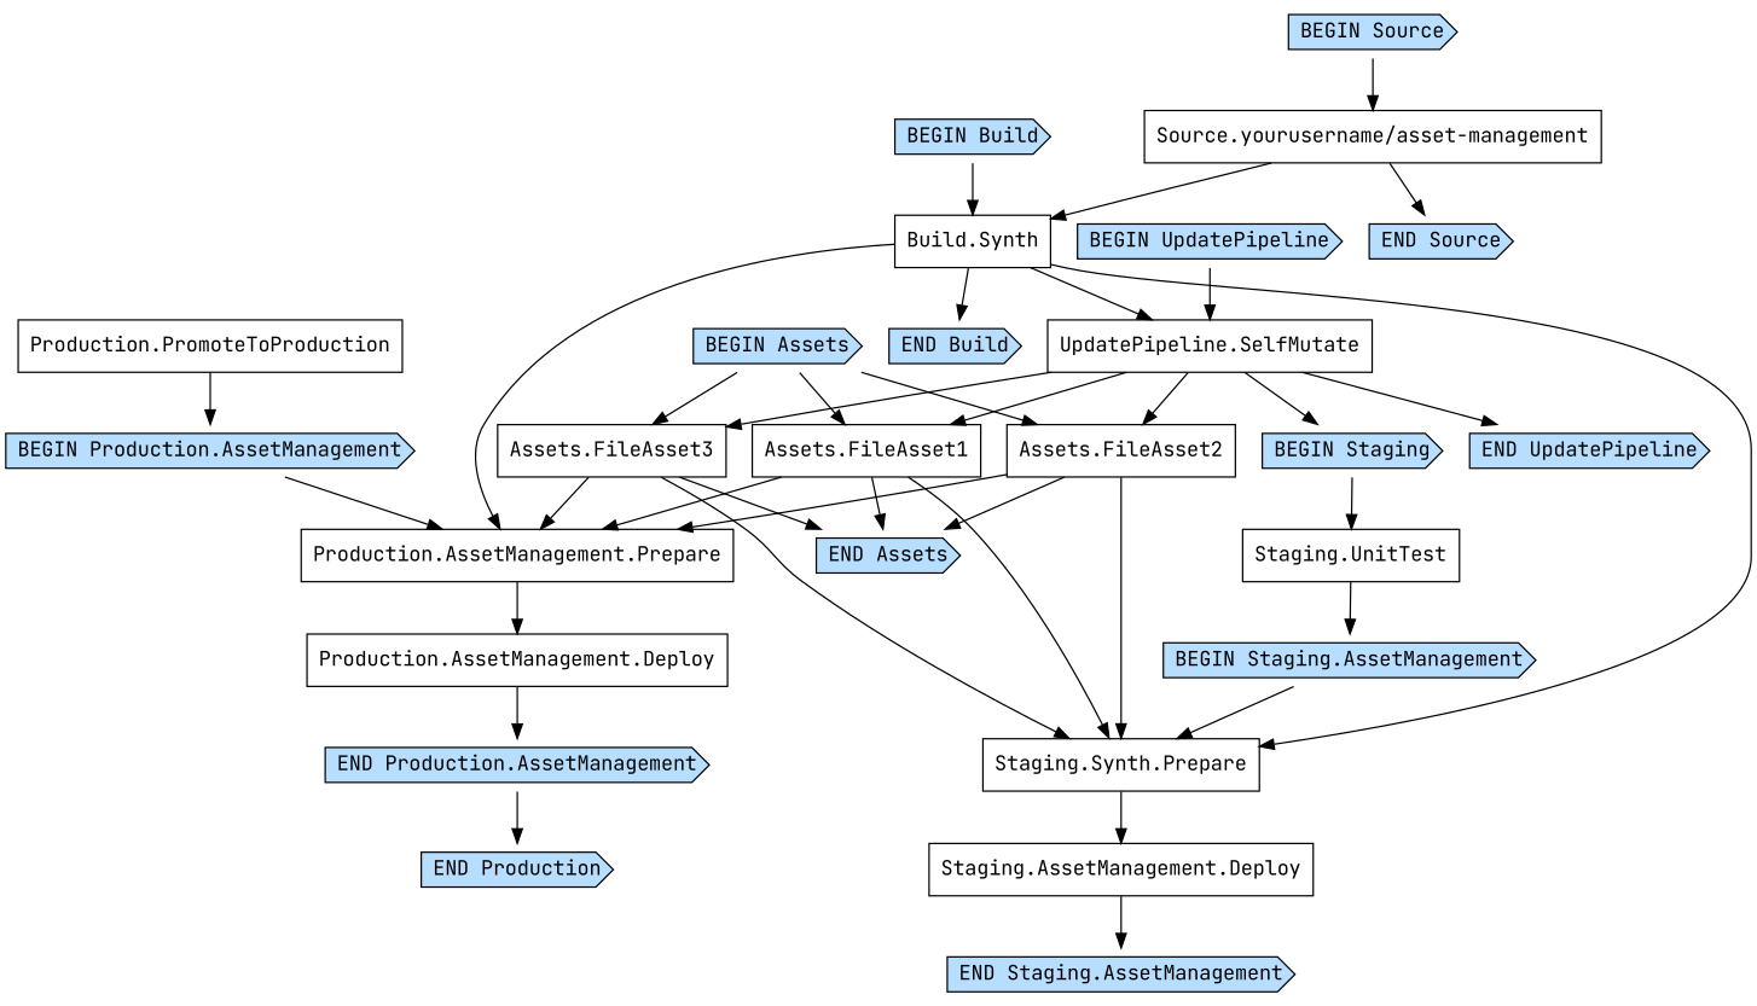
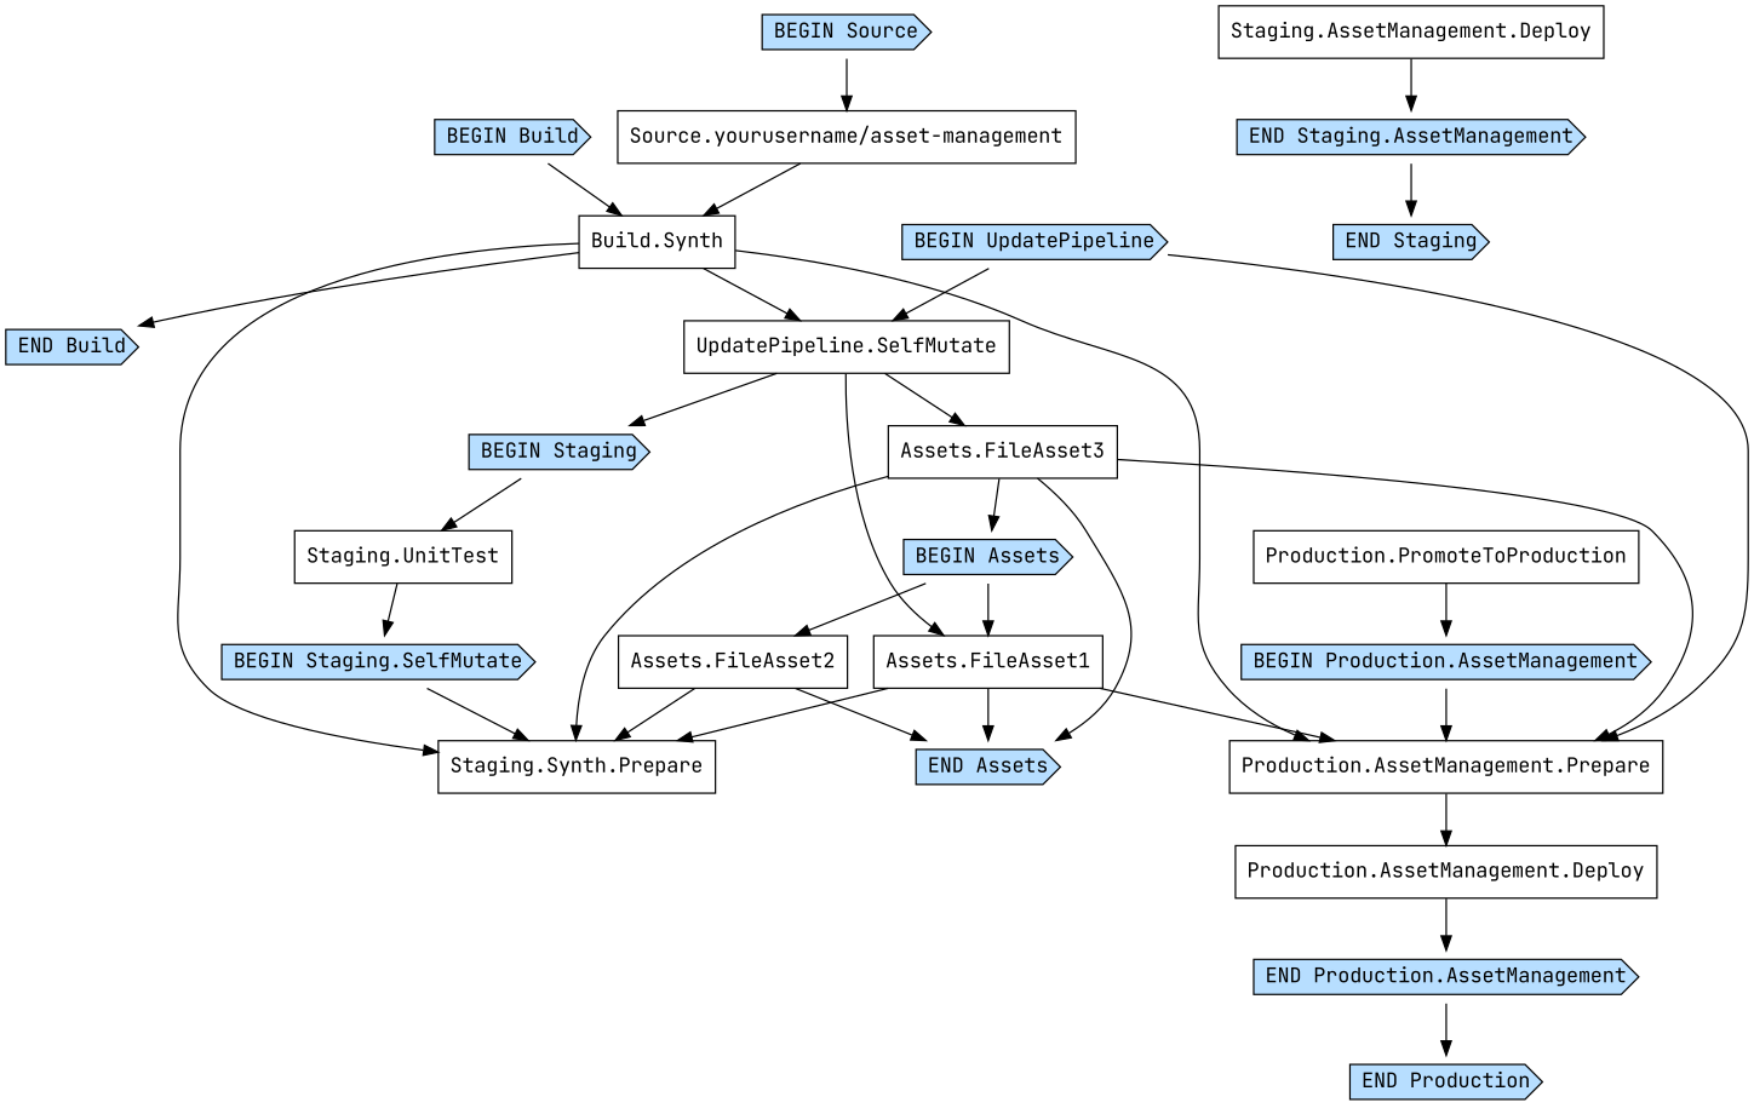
  digraph {
    fontname="JetBrains Mono"
    node [fontname="JetBrains Mono" shape=cds fillcolor="#b7deff" style=filled]
    edge [fontname="JetBrains Mono"]
    "Build.Synth" [shape=box fillcolor="" style=""]
    "BEGIN Build"
    "END Build"
    "UpdatePipeline.SelfMutate" [shape=box fillcolor="" style=""]
    n5 [label="Staging.Synth.Prepare" shape=box fillcolor="" style=""]
    "Production.AssetManagement.Prepare" [shape=box fillcolor="" style=""]
-   "END UpdatePipeline"
    "Assets.FileAsset1" [shape=box fillcolor="" style=""]
    "Assets.FileAsset2" [shape=box fillcolor="" style=""]
    "Assets.FileAsset3" [shape=box fillcolor="" style=""]
    "BEGIN Staging"
    "Staging.AssetManagement.Deploy" [shape=box fillcolor="" style=""]
    "Production.AssetManagement.Deploy" [shape=box fillcolor="" style=""]
    "Source.yourusername/asset-management" [shape=box fillcolor="" style=""]
-   "END Source"
    "BEGIN UpdatePipeline"
    "END Assets"
    "Staging.UnitTest" [shape=box fillcolor="" style=""]
    "BEGIN Assets"
-   "BEGIN Staging.AssetManagement"
+   "BEGIN Staging.AssetManagement" [label="BEGIN Staging.SelfMutate"]
    "END Staging.AssetManagement"
+   "END Staging"
    "Production.PromoteToProduction" [shape=box fillcolor="" style=""]
    "BEGIN Production.AssetManagement"
    "END Production.AssetManagement"
    "END Production"
    "BEGIN Source"
    "Build.Synth" -> "END Build"
    "Build.Synth" -> "UpdatePipeline.SelfMutate"
    "Build.Synth" -> n5
    "Build.Synth" -> "Production.AssetManagement.Prepare"
    "BEGIN Build" -> "Build.Synth"
-   "UpdatePipeline.SelfMutate" -> "END UpdatePipeline"
    "UpdatePipeline.SelfMutate" -> "Assets.FileAsset1"
-   "UpdatePipeline.SelfMutate" -> "Assets.FileAsset2"
    "UpdatePipeline.SelfMutate" -> "Assets.FileAsset3"
    "UpdatePipeline.SelfMutate" -> "BEGIN Staging"
-   n5 -> "Staging.AssetManagement.Deploy"
    "Production.AssetManagement.Prepare" -> "Production.AssetManagement.Deploy"
    "Assets.FileAsset1" -> n5
    "Assets.FileAsset1" -> "Production.AssetManagement.Prepare"
    "Assets.FileAsset1" -> "END Assets"
    "Assets.FileAsset2" -> n5
-   "Assets.FileAsset2" -> "Production.AssetManagement.Prepare"
+   "BEGIN UpdatePipeline" -> "Production.AssetManagement.Prepare"
    "Assets.FileAsset2" -> "END Assets"
    "Assets.FileAsset3" -> n5
    "Assets.FileAsset3" -> "Production.AssetManagement.Prepare"
    "Assets.FileAsset3" -> "END Assets"
    "BEGIN Staging" -> "Staging.UnitTest"
    "Staging.AssetManagement.Deploy" -> "END Staging.AssetManagement"
    "Production.AssetManagement.Deploy" -> "END Production.AssetManagement"
    "Source.yourusername/asset-management" -> "Build.Synth"
-   "Source.yourusername/asset-management" -> "END Source"
    "BEGIN UpdatePipeline" -> "UpdatePipeline.SelfMutate"
    "Staging.UnitTest" -> "BEGIN Staging.AssetManagement"
    "BEGIN Assets" -> "Assets.FileAsset1"
    "BEGIN Assets" -> "Assets.FileAsset2"
-   "BEGIN Assets" -> "Assets.FileAsset3"
+   "Assets.FileAsset3" -> "BEGIN Assets"
    "BEGIN Staging.AssetManagement" -> n5
+   "END Staging.AssetManagement" -> "END Staging"
    "Production.PromoteToProduction" -> "BEGIN Production.AssetManagement"
    "BEGIN Production.AssetManagement" -> "Production.AssetManagement.Prepare"
    "END Production.AssetManagement" -> "END Production"
    "BEGIN Source" -> "Source.yourusername/asset-management"
  }
